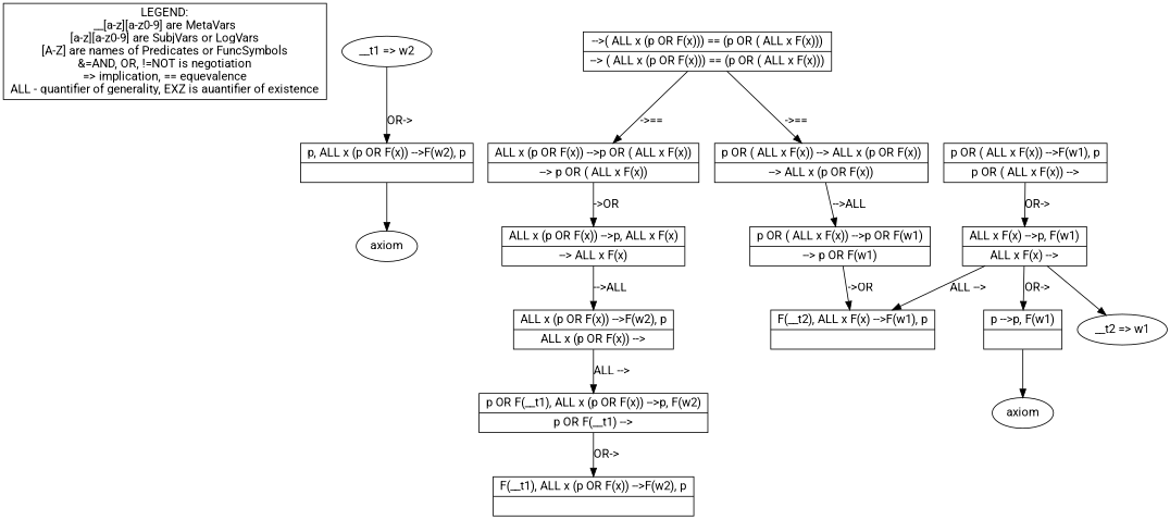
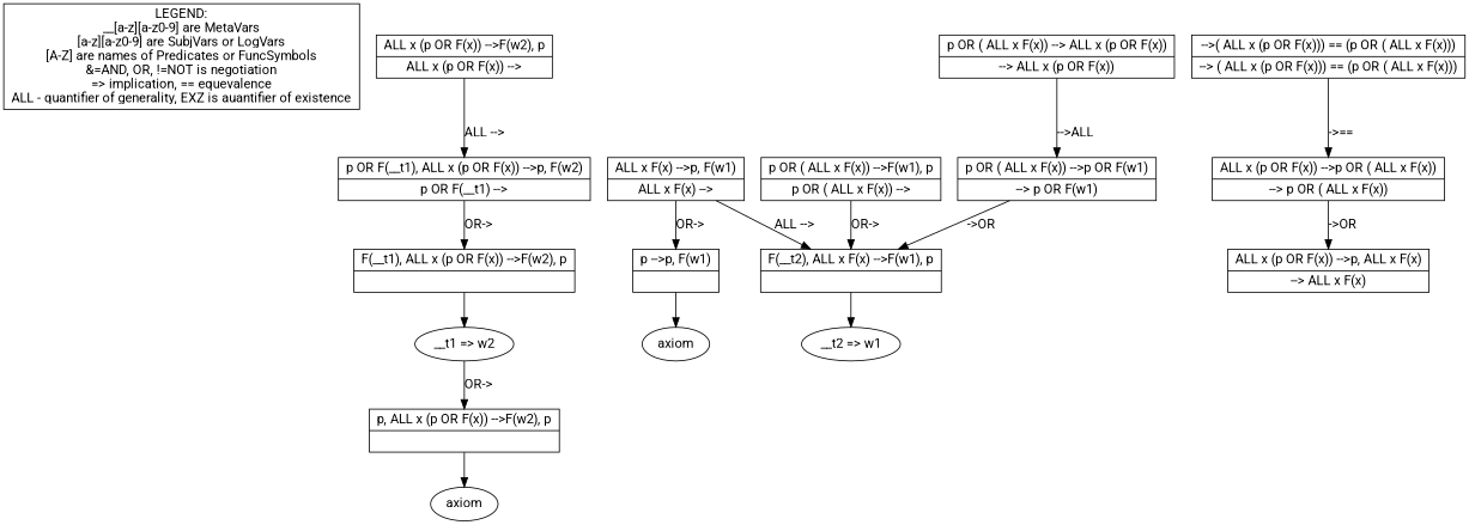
  digraph {
    fontname=Roboto
    node [fontname=Roboto shape=record]
    edge [fontname=Roboto]
    n1 [label="LEGEND:\n__[a-z][a-z0-9] are MetaVars\n[a-z][a-z0-9] are SubjVars or LogVars\n[A-Z] are names of Predicates or FuncSymbols\n&=AND, OR, !=NOT is negotiation\n=> implication, == equevalence\nALL - quantifier of generality, EXZ is auantifier of existence" shape=box]
    n2 [label="__t1 => w2\n" shape=""]
    n3 [label="{<seq> p,  ALL x (p OR F(x)) --\>F(w2), p |<lastfip>  }"]
    n4 [label="__t2 => w1\n" shape=""]
    n5 [label="{<seq> F(__t2),  ALL x F(x) --\>F(w1), p |<lastfip>  }"]
    n6 [label=axiom shape=""]
    n7 [label="{<seq> F(__t1),  ALL x (p OR F(x)) --\>F(w2), p |<lastfip>  }"]
    n8 [label="{<seq> p OR F(__t1),  ALL x (p OR F(x)) --\>p, F(w2) |<lastfip> p OR F(__t1) --\> }"]
    n9 [label=axiom shape=""]
    n10 [label="{<seq>  ALL x F(x) --\>p, F(w1) |<lastfip>  ALL x F(x) --\> }"]
    n11 [label="{<seq> p --\>p, F(w1) |<lastfip>  }"]
    n12 [label="{<seq> p OR ( ALL x F(x)) --\>F(w1), p |<lastfip> p OR ( ALL x F(x)) --\> }"]
    n13 [label="{<seq>  ALL x (p OR F(x)) --\>F(w2), p |<lastfip>  ALL x (p OR F(x)) --\> }"]
    n14 [label="{<seq>  ALL x (p OR F(x)) --\>p,  ALL x F(x) |<lastfip> --\>  ALL x F(x) }"]
    n15 [label="{<seq> p OR ( ALL x F(x)) --\>p OR F(w1) |<lastfip> --\> p OR F(w1) }"]
    n16 [label="{<seq> p OR ( ALL x F(x)) --\> ALL x (p OR F(x)) |<lastfip> --\>  ALL x (p OR F(x)) }"]
    n17 [label="{<seq>  ALL x (p OR F(x)) --\>p OR ( ALL x F(x)) |<lastfip> --\> p OR ( ALL x F(x)) }"]
    n18 [label="{<seq>  --\>( ALL x (p OR F(x))) == (p OR ( ALL x F(x))) |<lastfip> --\> ( ALL x (p OR F(x))) == (p OR ( ALL x F(x))) }"]
    n2 -> n3 [label="OR->"]
    n3 -> n6
-   n10 -> n4
+   n5 -> n4
+   n7 -> n2
    n8 -> n7 [label="OR->"]
    n10 -> n5 [label="ALL -->"]
    n10 -> n11 [label="OR->"]
    n11 -> n9
-   n12 -> n10 [label="OR->"]
+   n12 -> n5 [label="OR->"]
    n13 -> n8 [label="ALL -->"]
-   n14 -> n13 [label="-->ALL"]
    n15 -> n5 [label="->OR"]
    n16 -> n15 [label="-->ALL"]
    n17 -> n14 [label="->OR"]
-   n18 -> n16 [label="->=="]
    n18 -> n17 [label="->=="]
  }
